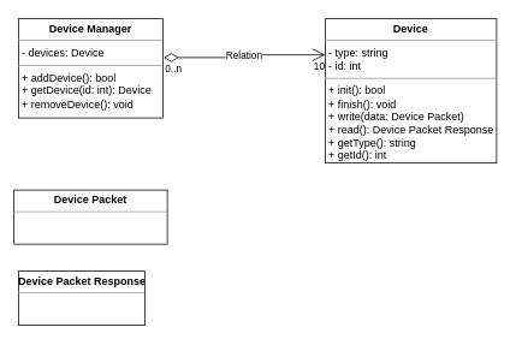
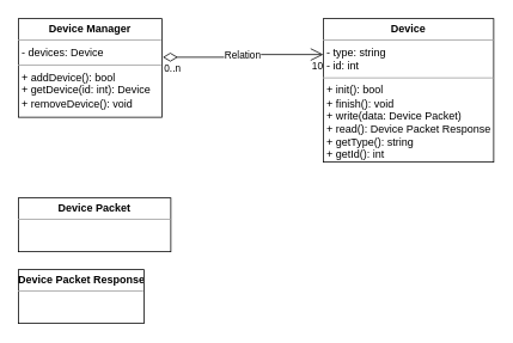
  <mxCell id="0" />
  <mxCell id="1" parent="0" />
  <mxCell id="2" value="&lt;p style=&quot;margin:0px;margin-top:4px;text-align:center;&quot;&gt;&lt;b&gt;Device&lt;/b&gt;&lt;/p&gt;&lt;hr size=&quot;1&quot;&gt;&lt;p style=&quot;margin:0px;margin-left:4px;&quot;&gt;- type: string&lt;/p&gt;&lt;p style=&quot;margin:0px;margin-left:4px;&quot;&gt;- id: int&lt;/p&gt;&lt;hr size=&quot;1&quot;&gt;&lt;p style=&quot;margin:0px;margin-left:4px;&quot;&gt;+ init(): bool&lt;/p&gt;&lt;p style=&quot;margin:0px;margin-left:4px;&quot;&gt;+ finish(): void&lt;/p&gt;&lt;p style=&quot;margin:0px;margin-left:4px;&quot;&gt;+ write(data: Device Packet)&lt;/p&gt;&lt;p style=&quot;margin:0px;margin-left:4px;&quot;&gt;+ read(): Device Packet Response&lt;/p&gt;&lt;p style=&quot;margin:0px;margin-left:4px;&quot;&gt;+ getType(): string&lt;/p&gt;&lt;p style=&quot;margin:0px;margin-left:4px;&quot;&gt;+ getId(): int&lt;/p&gt;" style="verticalAlign=top;align=left;overflow=fill;fontSize=12;fontFamily=Helvetica;html=1;" vertex="1" parent="1"><mxGeometry x="360" y="20" width="190" height="160" as="geometry" /></mxCell>
  <mxCell id="3" value="&lt;p style=&quot;margin:0px;margin-top:4px;text-align:center;&quot;&gt;&lt;b&gt;Device Manager&lt;/b&gt;&lt;/p&gt;&lt;hr size=&quot;1&quot;&gt;&lt;p style=&quot;margin:0px;margin-left:4px;&quot;&gt;- devices: Device&lt;/p&gt;&lt;hr size=&quot;1&quot;&gt;&lt;p style=&quot;margin:0px;margin-left:4px;&quot;&gt;+ addDevice(): bool&lt;/p&gt;&lt;p style=&quot;margin:0px;margin-left:4px;&quot;&gt;+ getDevice(id: int): Device&lt;/p&gt;&lt;p style=&quot;margin:0px;margin-left:4px;&quot;&gt;+ removeDevice(): void&lt;/p&gt;" style="verticalAlign=top;align=left;overflow=fill;fontSize=12;fontFamily=Helvetica;html=1;" vertex="1" parent="1"><mxGeometry x="20" y="20" width="160" height="110" as="geometry" /></mxCell>
  <mxCell id="4" value="Relation" style="endArrow=open;html=1;endSize=12;startArrow=diamondThin;startSize=14;startFill=0;edgeStyle=orthogonalEdgeStyle;rounded=0;exitX=1.006;exitY=0.391;exitDx=0;exitDy=0;exitPerimeter=0;entryX=0;entryY=0.25;entryDx=0;entryDy=0;" edge="1" parent="1" source="3" target="2"><mxGeometry relative="1" as="geometry"><mxPoint x="270" y="250" as="sourcePoint" /><mxPoint x="430" y="250" as="targetPoint" /></mxGeometry></mxCell>
  <mxCell id="5" value="0..n" style="edgeLabel;resizable=0;html=1;align=left;verticalAlign=top;" connectable="0" vertex="1" parent="4"><mxGeometry x="-1" relative="1" as="geometry" /></mxCell>
  <mxCell id="6" value="10" style="edgeLabel;resizable=0;html=1;align=right;verticalAlign=top;" connectable="0" vertex="1" parent="4"><mxGeometry x="1" relative="1" as="geometry" /></mxCell>
- <mxCell id="7" value="&lt;p style=&quot;margin:0px;margin-top:4px;text-align:center;&quot;&gt;&lt;b&gt;Device Packet&lt;/b&gt;&lt;/p&gt;&lt;hr size=&quot;1&quot;&gt;&lt;div style=&quot;height:2px;&quot;&gt;&lt;/div&gt;" style="verticalAlign=top;align=left;overflow=fill;fontSize=12;fontFamily=Helvetica;html=1;" vertex="1" parent="1"><mxGeometry x="15" y="210" width="170" height="60" as="geometry" /></mxCell>
+ <mxCell id="7" value="&lt;p style=&quot;margin:0px;margin-top:4px;text-align:center;&quot;&gt;&lt;b&gt;Device Packet&lt;/b&gt;&lt;/p&gt;&lt;hr size=&quot;1&quot;&gt;&lt;div style=&quot;height:2px;&quot;&gt;&lt;/div&gt;" style="verticalAlign=top;align=left;overflow=fill;fontSize=12;fontFamily=Helvetica;html=1;" vertex="1" parent="1"><mxGeometry x="20" y="220" width="170" height="60" as="geometry" /></mxCell>
  <mxCell id="8" value="&lt;p style=&quot;margin:0px;margin-top:4px;text-align:center;&quot;&gt;&lt;b&gt;Device Packet Response&lt;/b&gt;&lt;/p&gt;&lt;hr size=&quot;1&quot;&gt;&lt;div style=&quot;height:2px;&quot;&gt;&lt;/div&gt;" style="verticalAlign=top;align=left;overflow=fill;fontSize=12;fontFamily=Helvetica;html=1;" vertex="1" parent="1"><mxGeometry x="20" y="300" width="140" height="60" as="geometry" /></mxCell>
